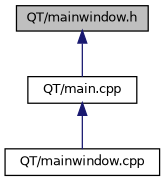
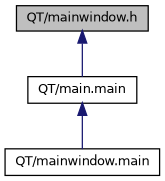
  digraph {
    node [color=black fillcolor=white fontname=Helvetica fontsize=10 shape=record style=filled]
    edge [color=midnightblue dir=back fontname=Helvetica fontsize=10 labelfontname=Helvetica labelfontsize=10 style=solid]
    n1 [fillcolor=grey75 fontcolor=black height=0.2 label="QT/mainwindow.h" width=0.4]
-   n2 [height=0.2 label="QT/main.cpp" width=0.4]
-   n3 [height=0.2 label="QT/mainwindow.cpp" width=0.4]
+   n2 [height=0.2 label="QT/main.main" width=0.4]
+   n3 [height=0.2 label="QT/mainwindow.main" width=0.4]
    n1 -> n2
    n2 -> n3
  }
